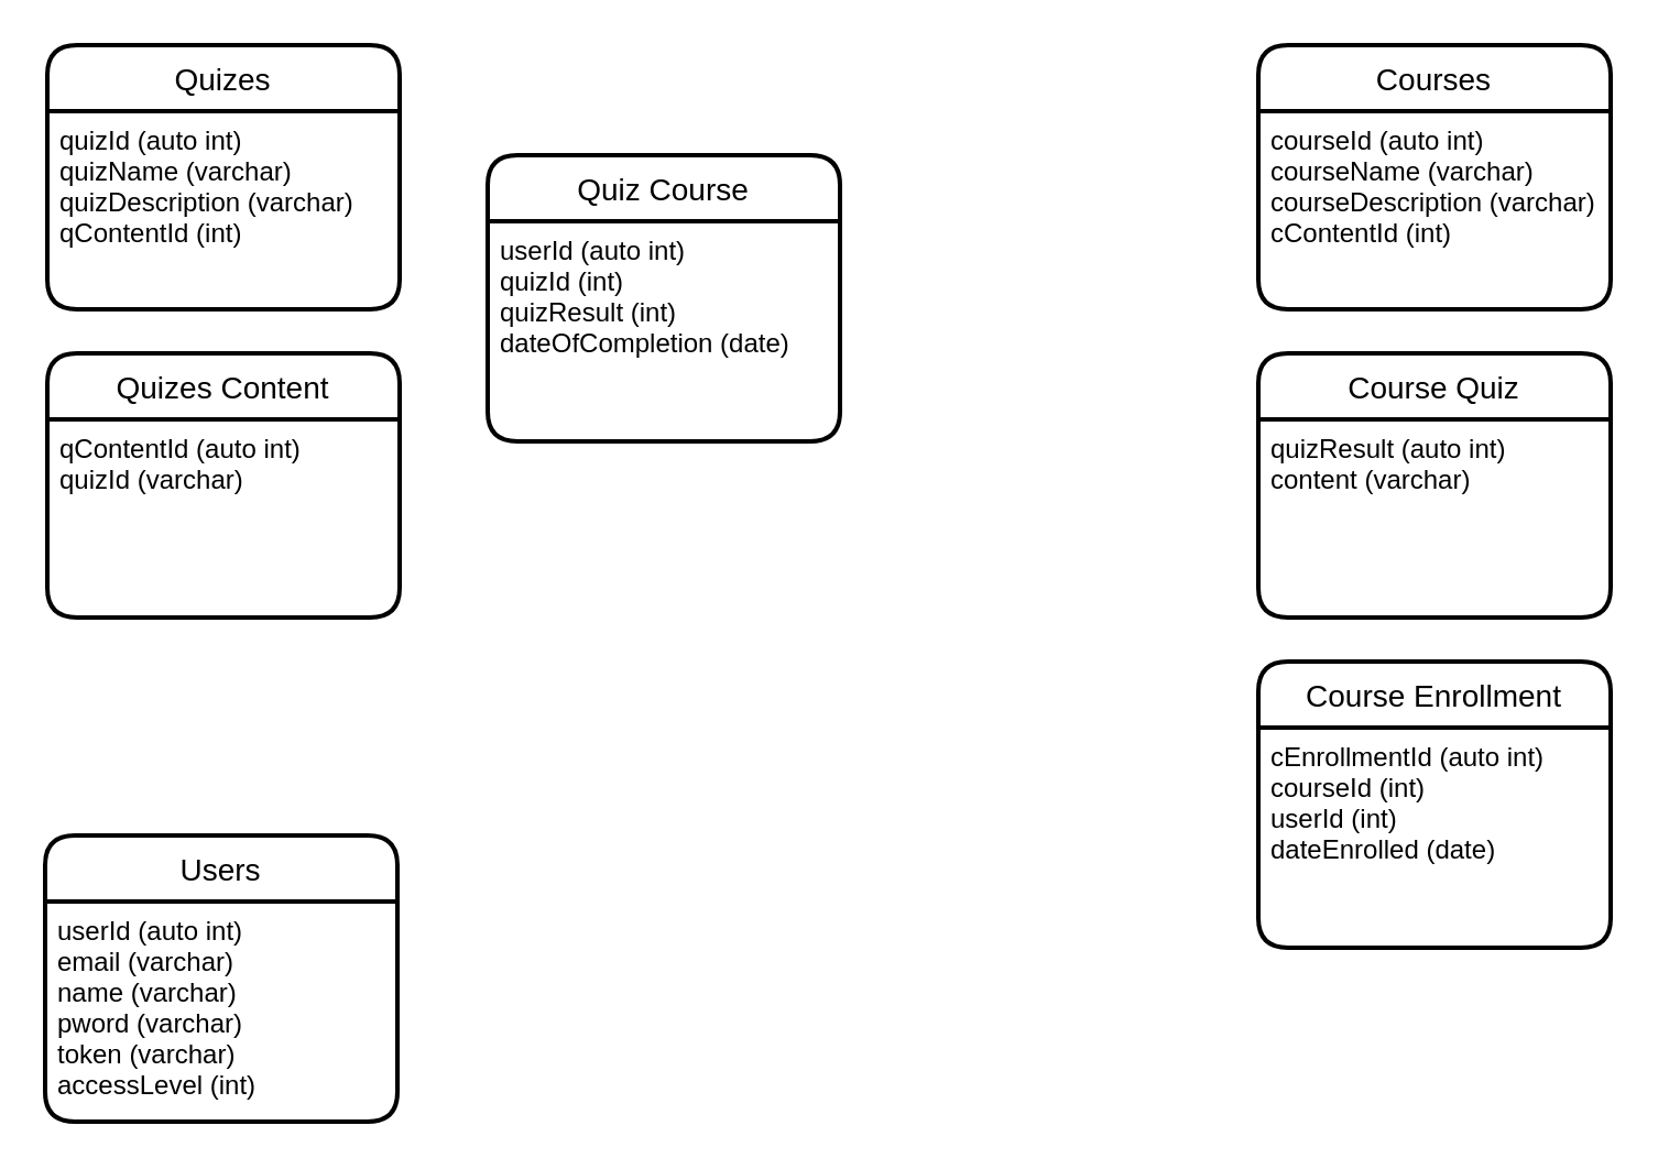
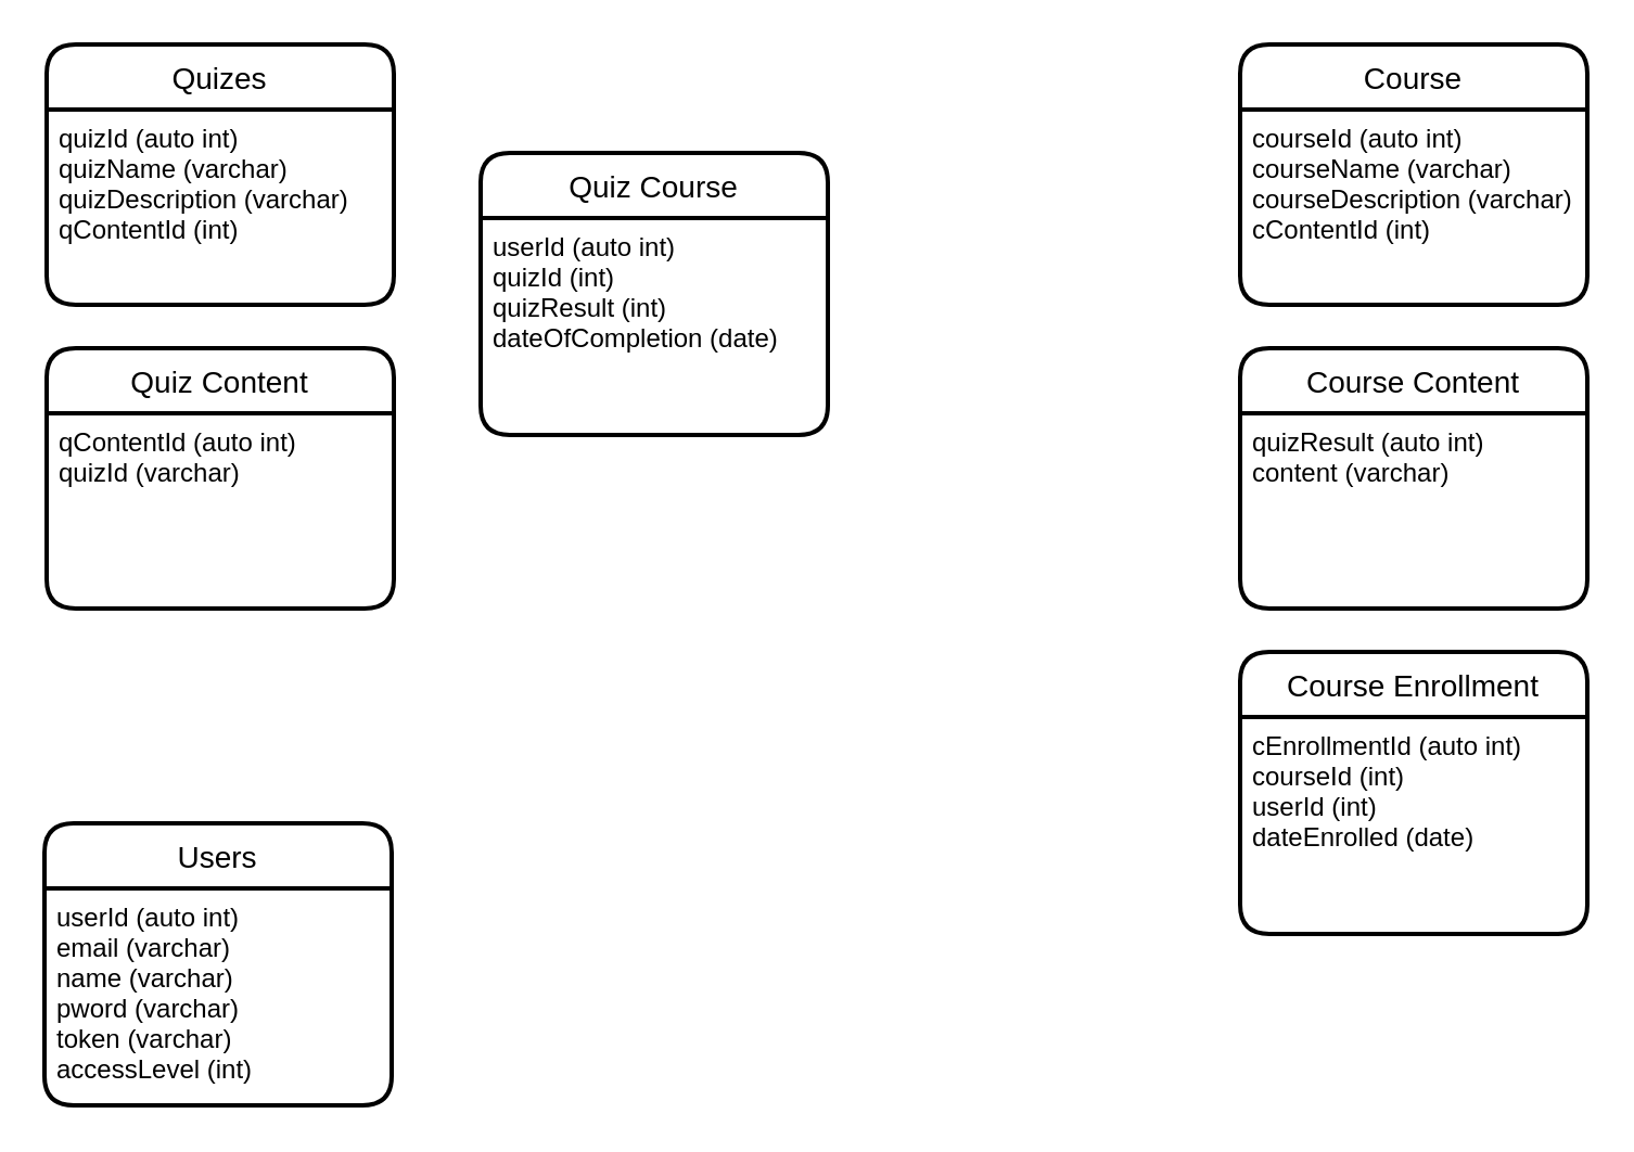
  <mxCell id="0" />
  <mxCell id="1" parent="0" />
  <mxCell id="2" value="Quizes" style="swimlane;childLayout=stackLayout;horizontal=1;startSize=30;horizontalStack=0;rounded=1;fontSize=14;fontStyle=0;strokeWidth=2;resizeParent=0;resizeLast=1;shadow=0;dashed=0;align=center;" parent="1" vertex="1"><mxGeometry x="21" y="20" width="160" height="120" as="geometry" /></mxCell>
  <mxCell id="3" value="quizId (auto int)&#10;quizName (varchar)&#10;quizDescription (varchar)&#10;qContentId (int)" style="align=left;strokeColor=none;fillColor=none;spacingLeft=4;fontSize=12;verticalAlign=top;resizable=0;rotatable=0;part=1;" parent="2" vertex="1"><mxGeometry y="30" width="160" height="90" as="geometry" /></mxCell>
- <mxCell id="4" value="Courses" style="swimlane;childLayout=stackLayout;horizontal=1;startSize=30;horizontalStack=0;rounded=1;fontSize=14;fontStyle=0;strokeWidth=2;resizeParent=0;resizeLast=1;shadow=0;dashed=0;align=center;" parent="1" vertex="1"><mxGeometry x="571" y="20" width="160" height="120" as="geometry" /></mxCell>
+ <mxCell id="4" value="Course" style="swimlane;childLayout=stackLayout;horizontal=1;startSize=30;horizontalStack=0;rounded=1;fontSize=14;fontStyle=0;strokeWidth=2;resizeParent=0;resizeLast=1;shadow=0;dashed=0;align=center;" parent="1" vertex="1"><mxGeometry x="571" y="20" width="160" height="120" as="geometry" /></mxCell>
  <mxCell id="5" value="courseId (auto int)&#10;courseName (varchar)&#10;courseDescription (varchar)&#10;cContentId (int)" style="align=left;strokeColor=none;fillColor=none;spacingLeft=4;fontSize=12;verticalAlign=top;resizable=0;rotatable=0;part=1;" parent="4" vertex="1"><mxGeometry y="30" width="160" height="90" as="geometry" /></mxCell>
  <mxCell id="6" value="Users" style="swimlane;childLayout=stackLayout;horizontal=1;startSize=30;horizontalStack=0;rounded=1;fontSize=14;fontStyle=0;strokeWidth=2;resizeParent=0;resizeLast=1;shadow=0;dashed=0;align=center;" parent="1" vertex="1"><mxGeometry x="20" y="379" width="160" height="130" as="geometry" /></mxCell>
  <mxCell id="7" value="userId (auto int)&#10;email (varchar)&#10;name (varchar)&#10;pword (varchar)&#10;token (varchar)&#10;accessLevel (int)" style="align=left;strokeColor=none;fillColor=none;spacingLeft=4;fontSize=12;verticalAlign=top;resizable=0;rotatable=0;part=1;" parent="6" vertex="1"><mxGeometry y="30" width="160" height="100" as="geometry" /></mxCell>
  <mxCell id="8" value="Quiz Course" style="swimlane;childLayout=stackLayout;horizontal=1;startSize=30;horizontalStack=0;rounded=1;fontSize=14;fontStyle=0;strokeWidth=2;resizeParent=0;resizeLast=1;shadow=0;dashed=0;align=center;" parent="1" vertex="1"><mxGeometry x="221" y="70" width="160" height="130" as="geometry" /></mxCell>
  <mxCell id="9" value="userId (auto int)&#10;quizId (int)&#10;quizResult (int)&#10;dateOfCompletion (date)" style="align=left;strokeColor=none;fillColor=none;spacingLeft=4;fontSize=12;verticalAlign=top;resizable=0;rotatable=0;part=1;" parent="8" vertex="1"><mxGeometry y="30" width="160" height="100" as="geometry" /></mxCell>
- <mxCell id="10" value="Course Quiz" style="swimlane;childLayout=stackLayout;horizontal=1;startSize=30;horizontalStack=0;rounded=1;fontSize=14;fontStyle=0;strokeWidth=2;resizeParent=0;resizeLast=1;shadow=0;dashed=0;align=center;" parent="1" vertex="1"><mxGeometry x="571" y="160" width="160" height="120" as="geometry" /></mxCell>
+ <mxCell id="10" value="Course Content" style="swimlane;childLayout=stackLayout;horizontal=1;startSize=30;horizontalStack=0;rounded=1;fontSize=14;fontStyle=0;strokeWidth=2;resizeParent=0;resizeLast=1;shadow=0;dashed=0;align=center;" parent="1" vertex="1"><mxGeometry x="571" y="160" width="160" height="120" as="geometry" /></mxCell>
  <mxCell id="11" value="quizResult (auto int)&#10;content (varchar)" style="align=left;strokeColor=none;fillColor=none;spacingLeft=4;fontSize=12;verticalAlign=top;resizable=0;rotatable=0;part=1;" parent="10" vertex="1"><mxGeometry y="30" width="160" height="90" as="geometry" /></mxCell>
- <mxCell id="12" value="Quizes Content" style="swimlane;childLayout=stackLayout;horizontal=1;startSize=30;horizontalStack=0;rounded=1;fontSize=14;fontStyle=0;strokeWidth=2;resizeParent=0;resizeLast=1;shadow=0;dashed=0;align=center;" parent="1" vertex="1"><mxGeometry x="21" y="160" width="160" height="120" as="geometry" /></mxCell>
+ <mxCell id="12" value="Quiz Content" style="swimlane;childLayout=stackLayout;horizontal=1;startSize=30;horizontalStack=0;rounded=1;fontSize=14;fontStyle=0;strokeWidth=2;resizeParent=0;resizeLast=1;shadow=0;dashed=0;align=center;" parent="1" vertex="1"><mxGeometry x="21" y="160" width="160" height="120" as="geometry" /></mxCell>
  <mxCell id="13" value="qContentId (auto int)&#10;quizId (varchar)" style="align=left;strokeColor=none;fillColor=none;spacingLeft=4;fontSize=12;verticalAlign=top;resizable=0;rotatable=0;part=1;" parent="12" vertex="1"><mxGeometry y="30" width="160" height="90" as="geometry" /></mxCell>
  <mxCell id="14" value="Course Enrollment" style="swimlane;childLayout=stackLayout;horizontal=1;startSize=30;horizontalStack=0;rounded=1;fontSize=14;fontStyle=0;strokeWidth=2;resizeParent=0;resizeLast=1;shadow=0;dashed=0;align=center;" vertex="1" parent="1"><mxGeometry x="571" y="300" width="160" height="130" as="geometry"><mxRectangle x="50" y="380" width="150" height="30" as="alternateBounds" /></mxGeometry></mxCell>
  <mxCell id="15" value="cEnrollmentId (auto int)&#10;courseId (int)&#10;userId (int)&#10;dateEnrolled (date)" style="align=left;strokeColor=none;fillColor=none;spacingLeft=4;fontSize=12;verticalAlign=top;resizable=0;rotatable=0;part=1;" vertex="1" parent="14"><mxGeometry y="30" width="160" height="100" as="geometry" /></mxCell>
